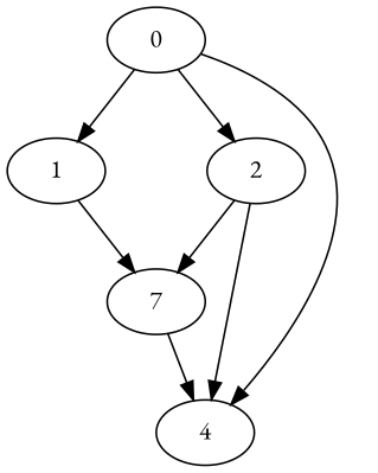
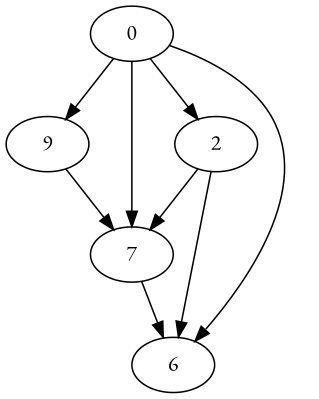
  strict digraph {
    fontname="EB Garamond"
    node [fontname="EB Garamond"]
    edge [fontname="EB Garamond"]
    0 [var_name=0]
-   1 [var_name=1]
+   1 [var_name=1 label=9]
    n3 [label=7 var_name=3]
-   4 [var_name=4]
+   4 [var_name=4 label=6]
    2 [var_name=2]
    0 -> 1 [noise_sd=1.1645168427431412 weight=-4.193447117503242]
+   0 -> n3 [noise_sd=0.6036869197865139 weight=8.37283420955621]
    0 -> 4 [noise_sd=0.14755950465711237 weight=-0.15820245806168742]
    0 -> 2 [noise_sd=1.290057616975724 weight=-7.568458585340181]
    1 -> n3 [noise_sd=0.7753251882863212 weight=2.8983112375745392]
    n3 -> 4 [noise_sd=1.1639231062827586 weight=-6.722776164942723]
    2 -> n3 [noise_sd=1.8609181490326006 weight=-2.1543607065962505]
    2 -> 4 [noise_sd=0.8103943770792347 weight=-5.508300313173391]
  }
